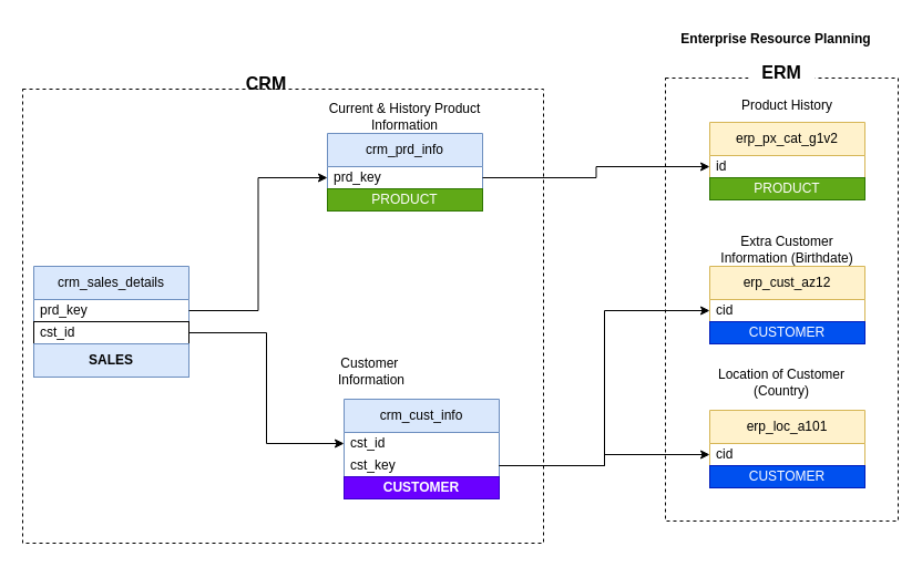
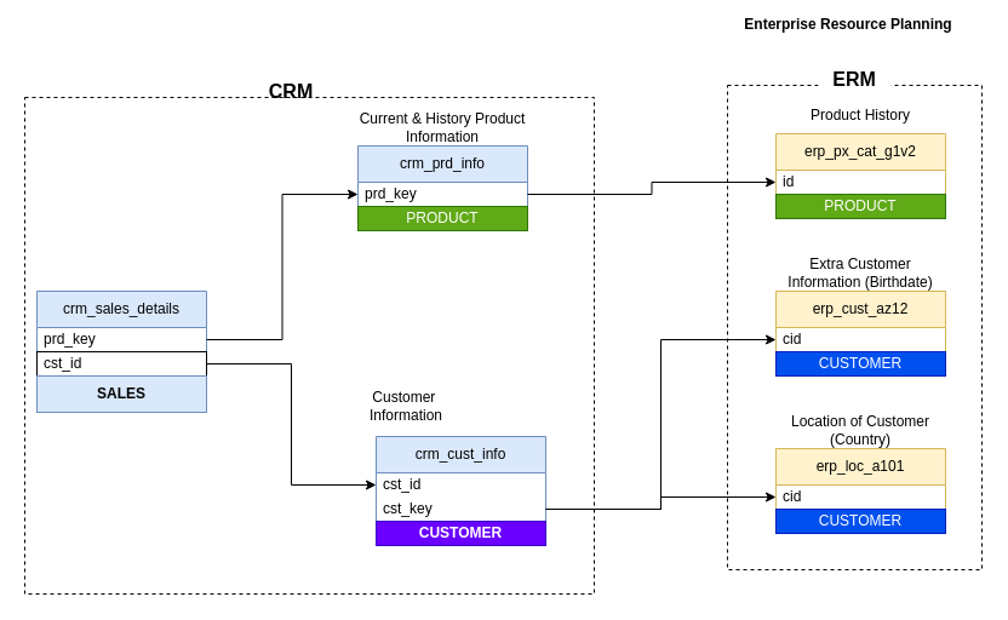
  <mxCell id="0" />
  <mxCell id="1" parent="0" />
  <mxCell id="2" value="crm_sales_details" style="swimlane;fontStyle=0;childLayout=stackLayout;horizontal=1;startSize=30;horizontalStack=0;resizeParent=1;resizeParentMax=0;resizeLast=0;collapsible=1;marginBottom=0;whiteSpace=wrap;html=1;fillColor=#dae8fc;strokeColor=#6c8ebf;" vertex="1" parent="1"><mxGeometry x="30" y="240" width="140" height="100" as="geometry" /></mxCell>
  <mxCell id="3" value="prd_key" style="text;strokeColor=none;fillColor=none;align=left;verticalAlign=middle;spacingLeft=4;spacingRight=4;overflow=hidden;points=[[0,0.5],[1,0.5]];portConstraint=eastwest;rotatable=0;whiteSpace=wrap;html=1;" vertex="1" parent="2"><mxGeometry y="30" width="140" height="20" as="geometry" /></mxCell>
  <mxCell id="4" value="cst_id" style="text;strokeColor=default;fillColor=none;align=left;verticalAlign=middle;spacingLeft=4;spacingRight=4;overflow=hidden;points=[[0,0.5],[1,0.5]];portConstraint=eastwest;rotatable=0;whiteSpace=wrap;html=1;" vertex="1" parent="2"><mxGeometry y="50" width="140" height="20" as="geometry" /></mxCell>
  <mxCell id="5" value="&lt;b&gt;SALES&lt;/b&gt;" style="text;strokeColor=#6c8ebf;fillColor=#dae8fc;align=center;verticalAlign=middle;spacingLeft=4;spacingRight=4;overflow=hidden;points=[[0,0.5],[1,0.5]];portConstraint=eastwest;rotatable=0;whiteSpace=wrap;html=1;" vertex="1" parent="2"><mxGeometry y="70" width="140" height="30" as="geometry" /></mxCell>
  <mxCell id="6" value="crm_cust_info" style="swimlane;fontStyle=0;childLayout=stackLayout;horizontal=1;startSize=30;horizontalStack=0;resizeParent=1;resizeParentMax=0;resizeLast=0;collapsible=1;marginBottom=0;whiteSpace=wrap;html=1;fillColor=#dae8fc;strokeColor=#6c8ebf;" vertex="1" parent="1"><mxGeometry x="310" y="360" width="140" height="90" as="geometry" /></mxCell>
  <mxCell id="7" value="cst_id" style="text;strokeColor=none;fillColor=none;align=left;verticalAlign=middle;spacingLeft=4;spacingRight=4;overflow=hidden;points=[[0,0.5],[1,0.5]];portConstraint=eastwest;rotatable=0;whiteSpace=wrap;html=1;" vertex="1" parent="6"><mxGeometry y="30" width="140" height="20" as="geometry" /></mxCell>
  <mxCell id="8" value="cst_key" style="text;strokeColor=none;fillColor=none;align=left;verticalAlign=middle;spacingLeft=4;spacingRight=4;overflow=hidden;points=[[0,0.5],[1,0.5]];portConstraint=eastwest;rotatable=0;whiteSpace=wrap;html=1;" vertex="1" parent="6"><mxGeometry y="50" width="140" height="20" as="geometry" /></mxCell>
  <mxCell id="9" value="&lt;b&gt;CUSTOMER&lt;/b&gt;" style="text;strokeColor=#3700CC;fillColor=#6a00ff;align=center;verticalAlign=middle;spacingLeft=4;spacingRight=4;overflow=hidden;points=[[0,0.5],[1,0.5]];portConstraint=eastwest;rotatable=0;whiteSpace=wrap;html=1;fontColor=#ffffff;" vertex="1" parent="6"><mxGeometry y="70" width="140" height="20" as="geometry" /></mxCell>
  <mxCell id="10" value="Customer&amp;nbsp;&lt;div&gt;Information&lt;/div&gt;" style="text;html=1;align=center;verticalAlign=middle;whiteSpace=wrap;rounded=0;" vertex="1" parent="1"><mxGeometry x="270" y="320" width="130" height="30" as="geometry" /></mxCell>
  <mxCell id="11" value="crm_prd_info" style="swimlane;fontStyle=0;childLayout=stackLayout;horizontal=1;startSize=30;horizontalStack=0;resizeParent=1;resizeParentMax=0;resizeLast=0;collapsible=1;marginBottom=0;whiteSpace=wrap;html=1;fillColor=#dae8fc;strokeColor=#6c8ebf;" vertex="1" parent="1"><mxGeometry x="295" y="120" width="140" height="70" as="geometry" /></mxCell>
  <mxCell id="12" value="prd_key" style="text;strokeColor=none;fillColor=none;align=left;verticalAlign=middle;spacingLeft=4;spacingRight=4;overflow=hidden;points=[[0,0.5],[1,0.5]];portConstraint=eastwest;rotatable=0;whiteSpace=wrap;html=1;" vertex="1" parent="11"><mxGeometry y="30" width="140" height="20" as="geometry" /></mxCell>
  <mxCell id="13" value="PRODUCT" style="text;strokeColor=#2D7600;fillColor=#60a917;align=center;verticalAlign=middle;spacingLeft=4;spacingRight=4;overflow=hidden;points=[[0,0.5],[1,0.5]];portConstraint=eastwest;rotatable=0;whiteSpace=wrap;html=1;fontColor=#ffffff;" vertex="1" parent="11"><mxGeometry y="50" width="140" height="20" as="geometry" /></mxCell>
  <mxCell id="14" value="Current &amp;amp; History Product Information" style="text;html=1;align=center;verticalAlign=middle;whiteSpace=wrap;rounded=0;" vertex="1" parent="1"><mxGeometry x="295" y="90" width="140" height="30" as="geometry" /></mxCell>
  <mxCell id="15" value="&lt;b style=&quot;&quot;&gt;&lt;font style=&quot;font-size: 16px;&quot;&gt;CRM&lt;/font&gt;&lt;/b&gt;" style="text;html=1;align=center;verticalAlign=middle;whiteSpace=wrap;rounded=0;fillColor=default;" vertex="1" parent="1"><mxGeometry x="210" y="60" width="60" height="30" as="geometry" /></mxCell>
  <mxCell id="16" style="edgeStyle=orthogonalEdgeStyle;rounded=0;orthogonalLoop=1;jettySize=auto;html=1;entryX=0;entryY=0.5;entryDx=0;entryDy=0;" edge="1" parent="1" source="3" target="12"><mxGeometry relative="1" as="geometry" /></mxCell>
  <mxCell id="17" style="edgeStyle=orthogonalEdgeStyle;rounded=0;orthogonalLoop=1;jettySize=auto;html=1;entryX=0;entryY=0.5;entryDx=0;entryDy=0;" edge="1" parent="1" source="4" target="7"><mxGeometry relative="1" as="geometry" /></mxCell>
  <mxCell id="18" value="erp_px_cat_g1v2" style="swimlane;fontStyle=0;childLayout=stackLayout;horizontal=1;startSize=30;horizontalStack=0;resizeParent=1;resizeParentMax=0;resizeLast=0;collapsible=1;marginBottom=0;whiteSpace=wrap;html=1;fillColor=#fff2cc;strokeColor=#d6b656;" vertex="1" parent="1"><mxGeometry x="640" y="110" width="140" height="70" as="geometry" /></mxCell>
  <mxCell id="19" value="id" style="text;strokeColor=none;fillColor=none;align=left;verticalAlign=middle;spacingLeft=4;spacingRight=4;overflow=hidden;points=[[0,0.5],[1,0.5]];portConstraint=eastwest;rotatable=0;whiteSpace=wrap;html=1;" vertex="1" parent="18"><mxGeometry y="30" width="140" height="20" as="geometry" /></mxCell>
  <mxCell id="20" value="PRODUCT" style="text;strokeColor=#2D7600;fillColor=#60a917;align=center;verticalAlign=middle;spacingLeft=4;spacingRight=4;overflow=hidden;points=[[0,0.5],[1,0.5]];portConstraint=eastwest;rotatable=0;whiteSpace=wrap;html=1;fontColor=#ffffff;" vertex="1" parent="18"><mxGeometry y="50" width="140" height="20" as="geometry" /></mxCell>
  <mxCell id="21" value="erp_cust_az12" style="swimlane;fontStyle=0;childLayout=stackLayout;horizontal=1;startSize=30;horizontalStack=0;resizeParent=1;resizeParentMax=0;resizeLast=0;collapsible=1;marginBottom=0;whiteSpace=wrap;html=1;fillColor=#fff2cc;strokeColor=#d6b656;" vertex="1" parent="1"><mxGeometry x="640" y="240" width="140" height="70" as="geometry" /></mxCell>
  <mxCell id="22" value="cid" style="text;strokeColor=none;fillColor=none;align=left;verticalAlign=middle;spacingLeft=4;spacingRight=4;overflow=hidden;points=[[0,0.5],[1,0.5]];portConstraint=eastwest;rotatable=0;whiteSpace=wrap;html=1;" vertex="1" parent="21"><mxGeometry y="30" width="140" height="20" as="geometry" /></mxCell>
  <mxCell id="23" value="CUSTOMER" style="text;strokeColor=#001DBC;fillColor=#0050ef;align=center;verticalAlign=middle;spacingLeft=4;spacingRight=4;overflow=hidden;points=[[0,0.5],[1,0.5]];portConstraint=eastwest;rotatable=0;whiteSpace=wrap;html=1;fontColor=#ffffff;" vertex="1" parent="21"><mxGeometry y="50" width="140" height="20" as="geometry" /></mxCell>
  <mxCell id="24" value="erp_loc_a101" style="swimlane;fontStyle=0;childLayout=stackLayout;horizontal=1;startSize=30;horizontalStack=0;resizeParent=1;resizeParentMax=0;resizeLast=0;collapsible=1;marginBottom=0;whiteSpace=wrap;html=1;fillColor=#fff2cc;strokeColor=#d6b656;" vertex="1" parent="1"><mxGeometry x="640" y="370" width="140" height="70" as="geometry" /></mxCell>
  <mxCell id="25" value="cid" style="text;strokeColor=none;fillColor=none;align=left;verticalAlign=middle;spacingLeft=4;spacingRight=4;overflow=hidden;points=[[0,0.5],[1,0.5]];portConstraint=eastwest;rotatable=0;whiteSpace=wrap;html=1;" vertex="1" parent="24"><mxGeometry y="30" width="140" height="20" as="geometry" /></mxCell>
  <mxCell id="26" value="CUSTOMER" style="text;strokeColor=#001DBC;fillColor=#0050ef;align=center;verticalAlign=middle;spacingLeft=4;spacingRight=4;overflow=hidden;points=[[0,0.5],[1,0.5]];portConstraint=eastwest;rotatable=0;whiteSpace=wrap;html=1;fontColor=#ffffff;" vertex="1" parent="24"><mxGeometry y="50" width="140" height="20" as="geometry" /></mxCell>
  <mxCell id="27" value="Product History" style="text;html=1;align=center;verticalAlign=middle;whiteSpace=wrap;rounded=0;" vertex="1" parent="1"><mxGeometry x="640" y="80" width="140" height="30" as="geometry" /></mxCell>
  <mxCell id="28" value="Extra Customer Information (Birthdate)" style="text;html=1;align=center;verticalAlign=middle;whiteSpace=wrap;rounded=0;" vertex="1" parent="1"><mxGeometry x="640" y="210" width="140" height="30" as="geometry" /></mxCell>
- <mxCell id="29" value="Location of Customer (Country)" style="text;html=1;align=center;verticalAlign=middle;whiteSpace=wrap;rounded=0;" vertex="1" parent="1"><mxGeometry x="635" y="330" width="140" height="30" as="geometry" /></mxCell>
+ <mxCell id="29" value="Location of Customer (Country)" style="text;html=1;align=center;verticalAlign=middle;whiteSpace=wrap;rounded=0;" vertex="1" parent="1"><mxGeometry x="640" y="340" width="140" height="30" as="geometry" /></mxCell>
  <mxCell id="30" style="edgeStyle=orthogonalEdgeStyle;rounded=0;orthogonalLoop=1;jettySize=auto;html=1;entryX=0;entryY=0.5;entryDx=0;entryDy=0;" edge="1" parent="1" source="12" target="19"><mxGeometry relative="1" as="geometry" /></mxCell>
  <mxCell id="31" style="edgeStyle=orthogonalEdgeStyle;rounded=0;orthogonalLoop=1;jettySize=auto;html=1;entryX=0;entryY=0.5;entryDx=0;entryDy=0;" edge="1" parent="1" source="8" target="22"><mxGeometry relative="1" as="geometry" /></mxCell>
  <mxCell id="32" style="edgeStyle=orthogonalEdgeStyle;rounded=0;orthogonalLoop=1;jettySize=auto;html=1;entryX=0;entryY=0.5;entryDx=0;entryDy=0;" edge="1" parent="1" source="8" target="25"><mxGeometry relative="1" as="geometry" /></mxCell>
  <mxCell id="33" value="" style="rounded=0;whiteSpace=wrap;html=1;fillColor=none;dashed=1;" vertex="1" parent="1"><mxGeometry x="20" y="80" width="470" height="410" as="geometry" /></mxCell>
  <mxCell id="34" value="" style="rounded=0;whiteSpace=wrap;html=1;fillColor=none;dashed=1;" vertex="1" parent="1"><mxGeometry x="600" y="70" width="210" height="400" as="geometry" /></mxCell>
  <mxCell id="35" value="&lt;span style=&quot;font-size: 16px;&quot;&gt;&lt;b&gt;ERM&lt;/b&gt;&lt;/span&gt;" style="text;html=1;align=center;verticalAlign=middle;whiteSpace=wrap;rounded=0;fillColor=default;" vertex="1" parent="1"><mxGeometry x="675" y="50" width="60" height="30" as="geometry" /></mxCell>
- <mxCell id="36" value="&lt;b&gt;Enterprise Resource Planning&lt;/b&gt;" style="text;html=1;align=center;verticalAlign=middle;whiteSpace=wrap;rounded=0;" vertex="1" parent="1"><mxGeometry x="600" y="20" width="200" height="30" as="geometry" /></mxCell>
+ <mxCell id="36" value="&lt;b&gt;Enterprise Resource Planning&lt;/b&gt;" style="text;html=1;align=center;verticalAlign=middle;whiteSpace=wrap;rounded=0;" vertex="1" parent="1"><mxGeometry x="600" y="5" width="200" height="30" as="geometry" /></mxCell>
